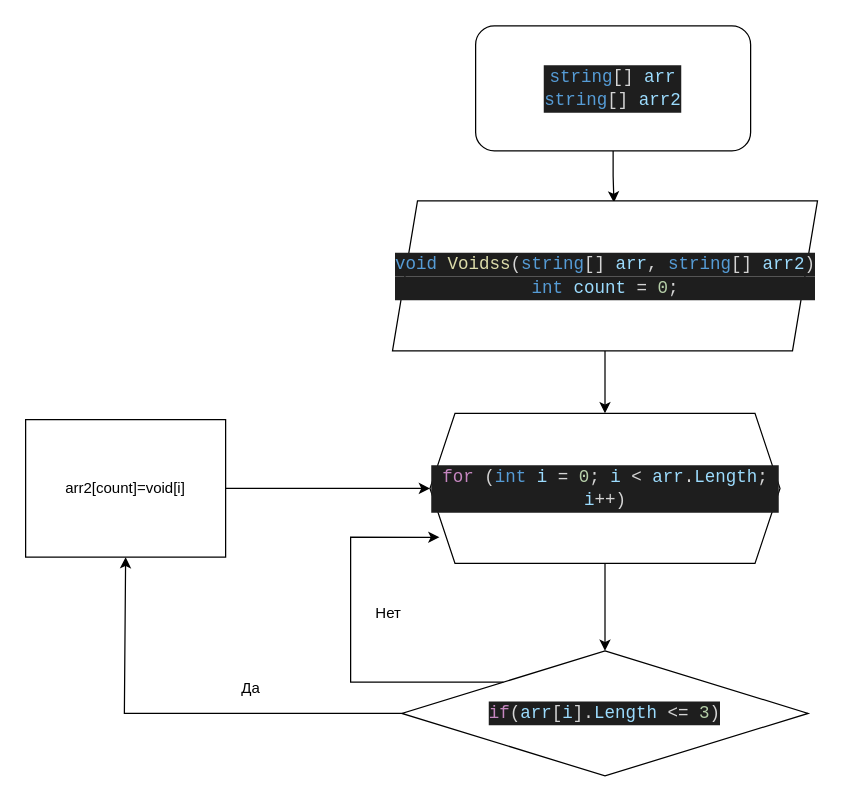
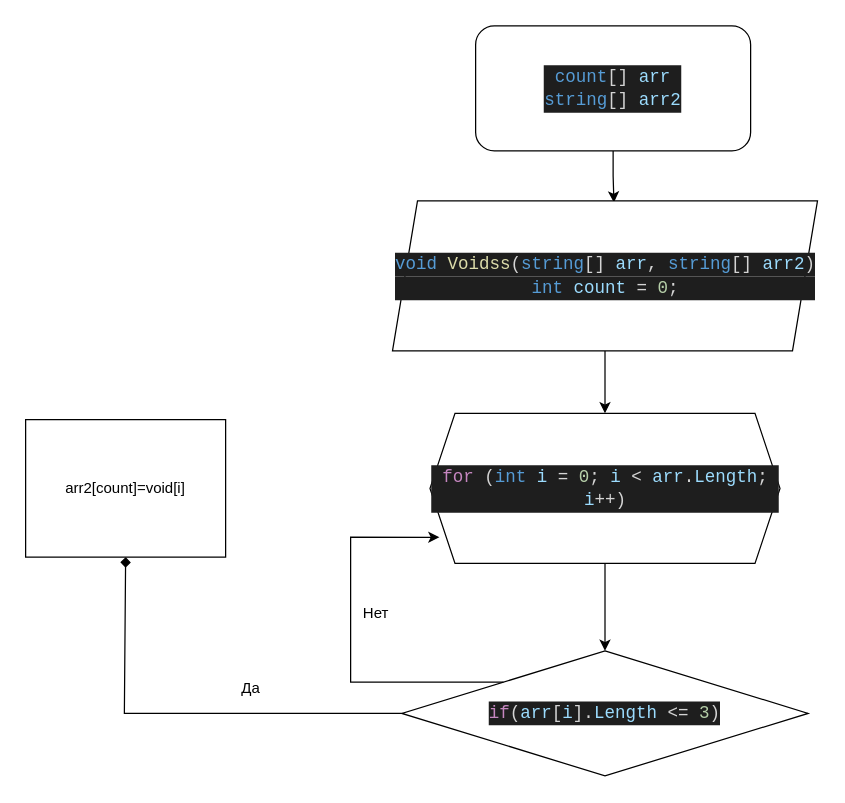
  <mxCell id="0" />
  <mxCell id="1" parent="0" />
  <mxCell id="2" style="edgeStyle=orthogonalEdgeStyle;rounded=0;orthogonalLoop=1;jettySize=auto;html=1;entryX=0.521;entryY=0.011;entryDx=0;entryDy=0;entryPerimeter=0;" edge="1" parent="1" source="3" target="5"><mxGeometry relative="1" as="geometry" /></mxCell>
- <mxCell id="3" value="&lt;div style=&quot;color: rgb(212, 212, 212); background-color: rgb(30, 30, 30); font-family: Consolas, &amp;quot;Courier New&amp;quot;, monospace; font-size: 14px; line-height: 19px;&quot;&gt;&lt;span style=&quot;color: #569cd6;&quot;&gt;string&lt;/span&gt;[] &lt;span style=&quot;color: #9cdcfe;&quot;&gt;arr&lt;/span&gt;&lt;/div&gt;&lt;div style=&quot;color: rgb(212, 212, 212); background-color: rgb(30, 30, 30); font-family: Consolas, &amp;quot;Courier New&amp;quot;, monospace; font-size: 14px; line-height: 19px;&quot;&gt;&lt;div style=&quot;line-height: 19px;&quot;&gt;&lt;span style=&quot;color: #569cd6;&quot;&gt;string&lt;/span&gt;[] &lt;span style=&quot;color: #9cdcfe;&quot;&gt;arr2&lt;/span&gt;&lt;/div&gt;&lt;/div&gt;" style="rounded=1;whiteSpace=wrap;html=1;" vertex="1" parent="1"><mxGeometry x="380" y="20" width="220" height="100" as="geometry" /></mxCell>
+ <mxCell id="3" value="&lt;div style=&quot;color: rgb(212, 212, 212); background-color: rgb(30, 30, 30); font-family: Consolas, &amp;quot;Courier New&amp;quot;, monospace; font-size: 14px; line-height: 19px;&quot;&gt;&lt;span style=&quot;color: #569cd6;&quot;&gt;count&lt;/span&gt;[] &lt;span style=&quot;color: #9cdcfe;&quot;&gt;arr&lt;/span&gt;&lt;/div&gt;&lt;div style=&quot;color: rgb(212, 212, 212); background-color: rgb(30, 30, 30); font-family: Consolas, &amp;quot;Courier New&amp;quot;, monospace; font-size: 14px; line-height: 19px;&quot;&gt;&lt;div style=&quot;line-height: 19px;&quot;&gt;&lt;span style=&quot;color: #569cd6;&quot;&gt;string&lt;/span&gt;[] &lt;span style=&quot;color: #9cdcfe;&quot;&gt;arr2&lt;/span&gt;&lt;/div&gt;&lt;/div&gt;" style="rounded=1;whiteSpace=wrap;html=1;" vertex="1" parent="1"><mxGeometry x="380" y="20" width="220" height="100" as="geometry" /></mxCell>
  <mxCell id="4" style="edgeStyle=orthogonalEdgeStyle;rounded=0;orthogonalLoop=1;jettySize=auto;html=1;entryX=0.5;entryY=0;entryDx=0;entryDy=0;" edge="1" parent="1" source="5" target="7"><mxGeometry relative="1" as="geometry" /></mxCell>
  <mxCell id="5" value="&lt;div style=&quot;color: rgb(212, 212, 212); background-color: rgb(30, 30, 30); font-family: Consolas, &amp;quot;Courier New&amp;quot;, monospace; font-size: 14px; line-height: 19px;&quot;&gt;&lt;span style=&quot;color: rgb(86, 156, 214);&quot;&gt;void&lt;/span&gt;&amp;nbsp;&lt;span style=&quot;color: rgb(220, 220, 170);&quot;&gt;Voidss&lt;/span&gt;(&lt;span style=&quot;color: rgb(86, 156, 214);&quot;&gt;string&lt;/span&gt;[]&amp;nbsp;&lt;span style=&quot;color: rgb(156, 220, 254);&quot;&gt;arr&lt;/span&gt;,&amp;nbsp;&lt;span style=&quot;color: rgb(86, 156, 214);&quot;&gt;string&lt;/span&gt;[]&amp;nbsp;&lt;span style=&quot;color: rgb(156, 220, 254);&quot;&gt;arr2&lt;/span&gt;)&lt;br&gt;&lt;/div&gt;&lt;div style=&quot;color: rgb(212, 212, 212); background-color: rgb(30, 30, 30); font-family: Consolas, &amp;quot;Courier New&amp;quot;, monospace; font-size: 14px; line-height: 19px;&quot;&gt;&lt;div style=&quot;line-height: 19px;&quot;&gt;&lt;span style=&quot;color: #569cd6;&quot;&gt;int&lt;/span&gt; &lt;span style=&quot;color: #9cdcfe;&quot;&gt;count&lt;/span&gt; = &lt;span style=&quot;color: #b5cea8;&quot;&gt;0&lt;/span&gt;;&lt;/div&gt;&lt;/div&gt;" style="shape=parallelogram;perimeter=parallelogramPerimeter;whiteSpace=wrap;html=1;fixedSize=1;" vertex="1" parent="1"><mxGeometry x="313.5" y="160" width="340" height="120" as="geometry" /></mxCell>
  <mxCell id="6" style="edgeStyle=orthogonalEdgeStyle;rounded=0;orthogonalLoop=1;jettySize=auto;html=1;entryX=0.5;entryY=0;entryDx=0;entryDy=0;" edge="1" parent="1" source="7" target="9"><mxGeometry relative="1" as="geometry" /></mxCell>
  <mxCell id="7" value="&lt;div style=&quot;color: rgb(212, 212, 212); background-color: rgb(30, 30, 30); font-family: Consolas, &amp;quot;Courier New&amp;quot;, monospace; font-size: 14px; line-height: 19px;&quot;&gt;&lt;div style=&quot;line-height: 19px;&quot;&gt;&lt;span style=&quot;color: #c586c0;&quot;&gt;for&lt;/span&gt; (&lt;span style=&quot;color: #569cd6;&quot;&gt;int&lt;/span&gt; &lt;span style=&quot;color: #9cdcfe;&quot;&gt;i&lt;/span&gt; = &lt;span style=&quot;color: #b5cea8;&quot;&gt;0&lt;/span&gt;; &lt;span style=&quot;color: #9cdcfe;&quot;&gt;i&lt;/span&gt; &amp;lt; &lt;span style=&quot;color: #9cdcfe;&quot;&gt;arr&lt;/span&gt;.&lt;span style=&quot;color: #9cdcfe;&quot;&gt;Length&lt;/span&gt;; &lt;span style=&quot;color: #9cdcfe;&quot;&gt;i&lt;/span&gt;++)&lt;/div&gt;&lt;/div&gt;" style="shape=hexagon;perimeter=hexagonPerimeter2;whiteSpace=wrap;html=1;fixedSize=1;" vertex="1" parent="1"><mxGeometry x="343.5" y="330" width="280" height="120" as="geometry" /></mxCell>
- <mxCell id="8" style="edgeStyle=orthogonalEdgeStyle;rounded=0;orthogonalLoop=1;jettySize=auto;html=1;entryX=0.5;entryY=1;entryDx=0;entryDy=0;" edge="1" parent="1" source="9" target="13"><mxGeometry relative="1" as="geometry"><mxPoint x="160.5" y="430" as="targetPoint" /><Array as="points"><mxPoint x="99" y="570" /></Array></mxGeometry></mxCell>
+ <mxCell id="8" style="edgeStyle=orthogonalEdgeStyle;rounded=0;orthogonalLoop=1;jettySize=auto;html=1;entryX=0.5;entryY=1;entryDx=0;entryDy=0;endArrow=diamond;" edge="1" parent="1" source="9" target="13"><mxGeometry relative="1" as="geometry"><mxPoint x="160.5" y="430" as="targetPoint" /><Array as="points"><mxPoint x="99" y="570" /></Array></mxGeometry></mxCell>
  <mxCell id="9" value="&lt;div style=&quot;color: rgb(212, 212, 212); background-color: rgb(30, 30, 30); font-family: Consolas, &amp;quot;Courier New&amp;quot;, monospace; font-size: 14px; line-height: 19px;&quot;&gt;&lt;span style=&quot;color: #c586c0;&quot;&gt;if&lt;/span&gt;(&lt;span style=&quot;color: #9cdcfe;&quot;&gt;arr&lt;/span&gt;[&lt;span style=&quot;color: #9cdcfe;&quot;&gt;i&lt;/span&gt;].&lt;span style=&quot;color: #9cdcfe;&quot;&gt;Length&lt;/span&gt; &amp;lt;= &lt;span style=&quot;color: #b5cea8;&quot;&gt;3&lt;/span&gt;)&lt;/div&gt;" style="rhombus;whiteSpace=wrap;html=1;" vertex="1" parent="1"><mxGeometry x="321" y="520" width="325" height="100" as="geometry" /></mxCell>
  <mxCell id="10" value="" style="endArrow=classic;html=1;rounded=0;entryX=0.027;entryY=0.826;entryDx=0;entryDy=0;entryPerimeter=0;exitX=0;exitY=0;exitDx=0;exitDy=0;" edge="1" parent="1" source="9" target="7"><mxGeometry width="50" height="50" relative="1" as="geometry"><mxPoint x="280" y="540" as="sourcePoint" /><mxPoint x="280" y="430" as="targetPoint" /><Array as="points"><mxPoint x="280" y="545" /><mxPoint x="280" y="429" /></Array></mxGeometry></mxCell>
- <mxCell id="11" value="Нет&lt;br&gt;" style="text;html=1;align=center;verticalAlign=middle;resizable=0;points=[];autosize=1;strokeColor=none;fillColor=none;" vertex="1" parent="1"><mxGeometry x="290" y="475" width="40" height="30" as="geometry" /></mxCell>
- <mxCell id="12" style="edgeStyle=orthogonalEdgeStyle;rounded=0;orthogonalLoop=1;jettySize=auto;html=1;entryX=0;entryY=0.5;entryDx=0;entryDy=0;" edge="1" parent="1" source="13" target="7"><mxGeometry relative="1" as="geometry" /></mxCell>
+ <mxCell id="11" value="Нет&lt;br&gt;" style="text;html=1;align=center;verticalAlign=middle;resizable=0;points=[];autosize=1;strokeColor=none;fillColor=none;" vertex="1" parent="1"><mxGeometry x="280" y="475" width="40" height="30" as="geometry" /></mxCell>
  <mxCell id="13" value="arr2[count]=void[i]" style="rounded=0;whiteSpace=wrap;html=1;" vertex="1" parent="1"><mxGeometry x="20" y="335" width="160" height="110" as="geometry" /></mxCell>
  <mxCell id="14" value="Да&lt;br&gt;" style="text;html=1;align=center;verticalAlign=middle;resizable=0;points=[];autosize=1;strokeColor=none;fillColor=none;" vertex="1" parent="1"><mxGeometry x="180" y="535" width="40" height="30" as="geometry" /></mxCell>
